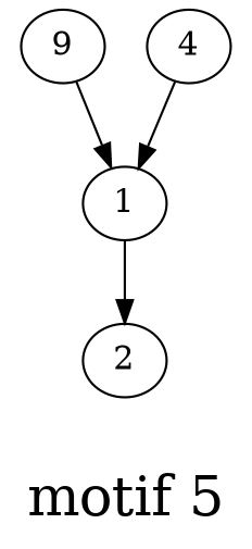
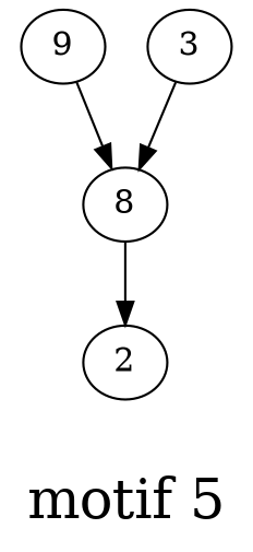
  digraph {
    fontsize=24
    label="\nmotif 5\n"
    splines=false
    node [shape=ellipse]
    n1 [height=0.3 label=9 width=0.3]
-   1 [height=0.3 width=0.3]
+   1 [height=0.3 width=0.3 label=8]
    2 [height=0.3 width=0.3]
-   3 [height=0.3 width=0.3 label=4]
+   3 [height=0.3 width=0.3]
    n1 -> 1
    1 -> 2
    3 -> 1
  }
